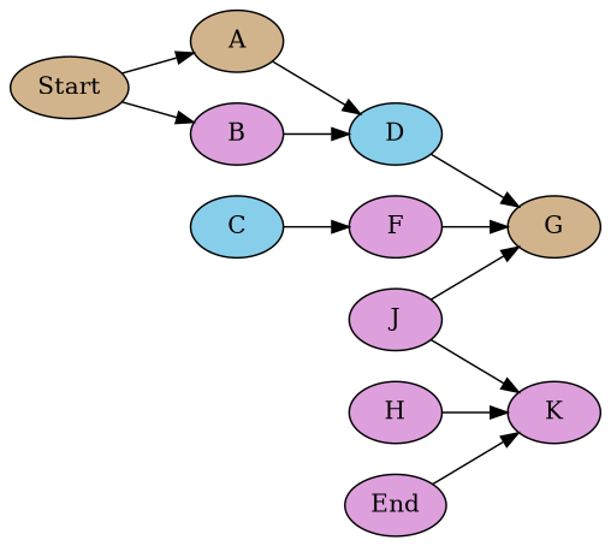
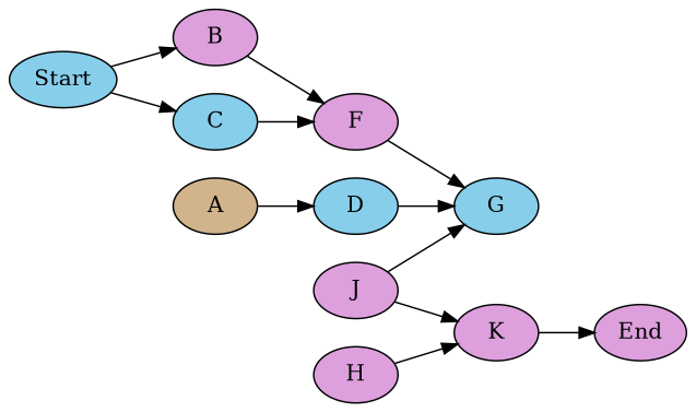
  digraph {
    rankdir=LR
    node [fillcolor=plum style=filled]
-   n1 [fillcolor=tan label=Start]
+   n1 [fillcolor=skyblue label=Start]
    n2 [fillcolor=tan label=A]
    n3 [label=B]
    n4 [fillcolor=skyblue label=D]
    n5 [fillcolor=skyblue label=C]
    n6 [label=F]
-   n7 [fillcolor=tan label=G]
+   n7 [fillcolor=skyblue label=G]
    n8 [label=H]
    n9 [label=K]
    n10 [label=J]
    n11 [label=End]
-   n1 -> n2
+   n1 -> n5
    n1 -> n3
    n2 -> n4
-   n3 -> n4
+   n3 -> n6
    n4 -> n7
    n5 -> n6
    n6 -> n7
    n8 -> n9
-   n11 -> n9
+   n9 -> n11
    n10 -> n7
    n10 -> n9
  }
